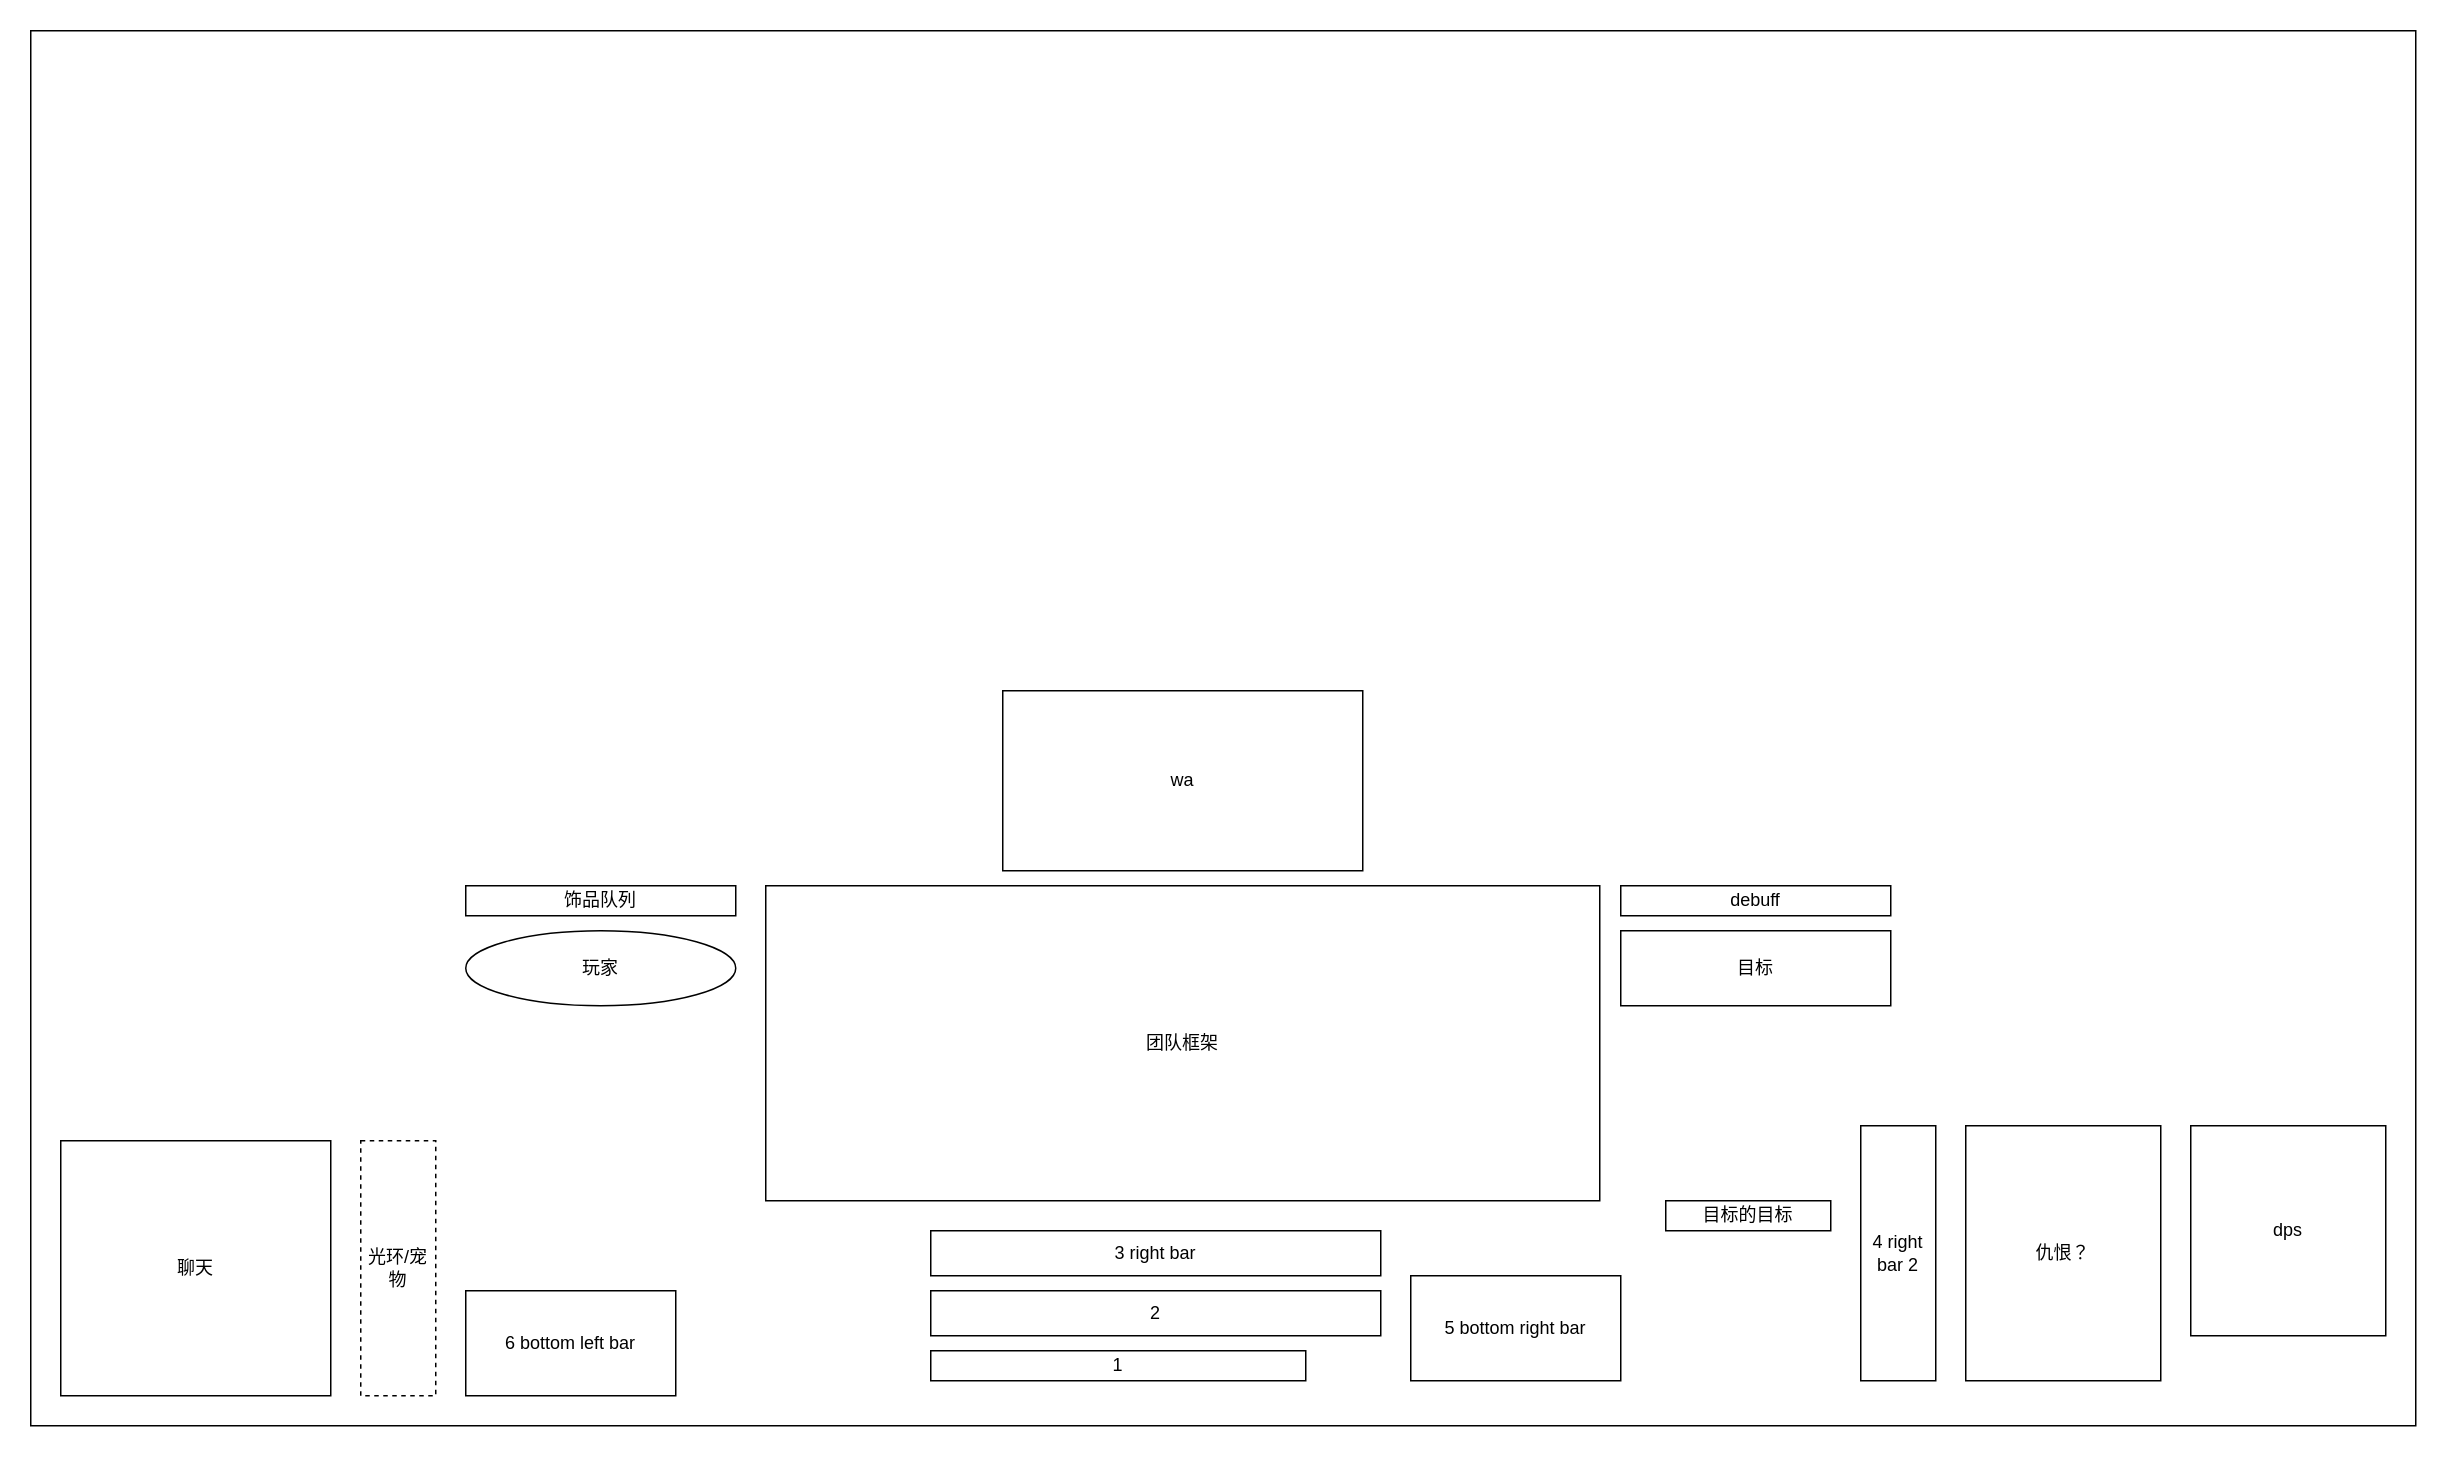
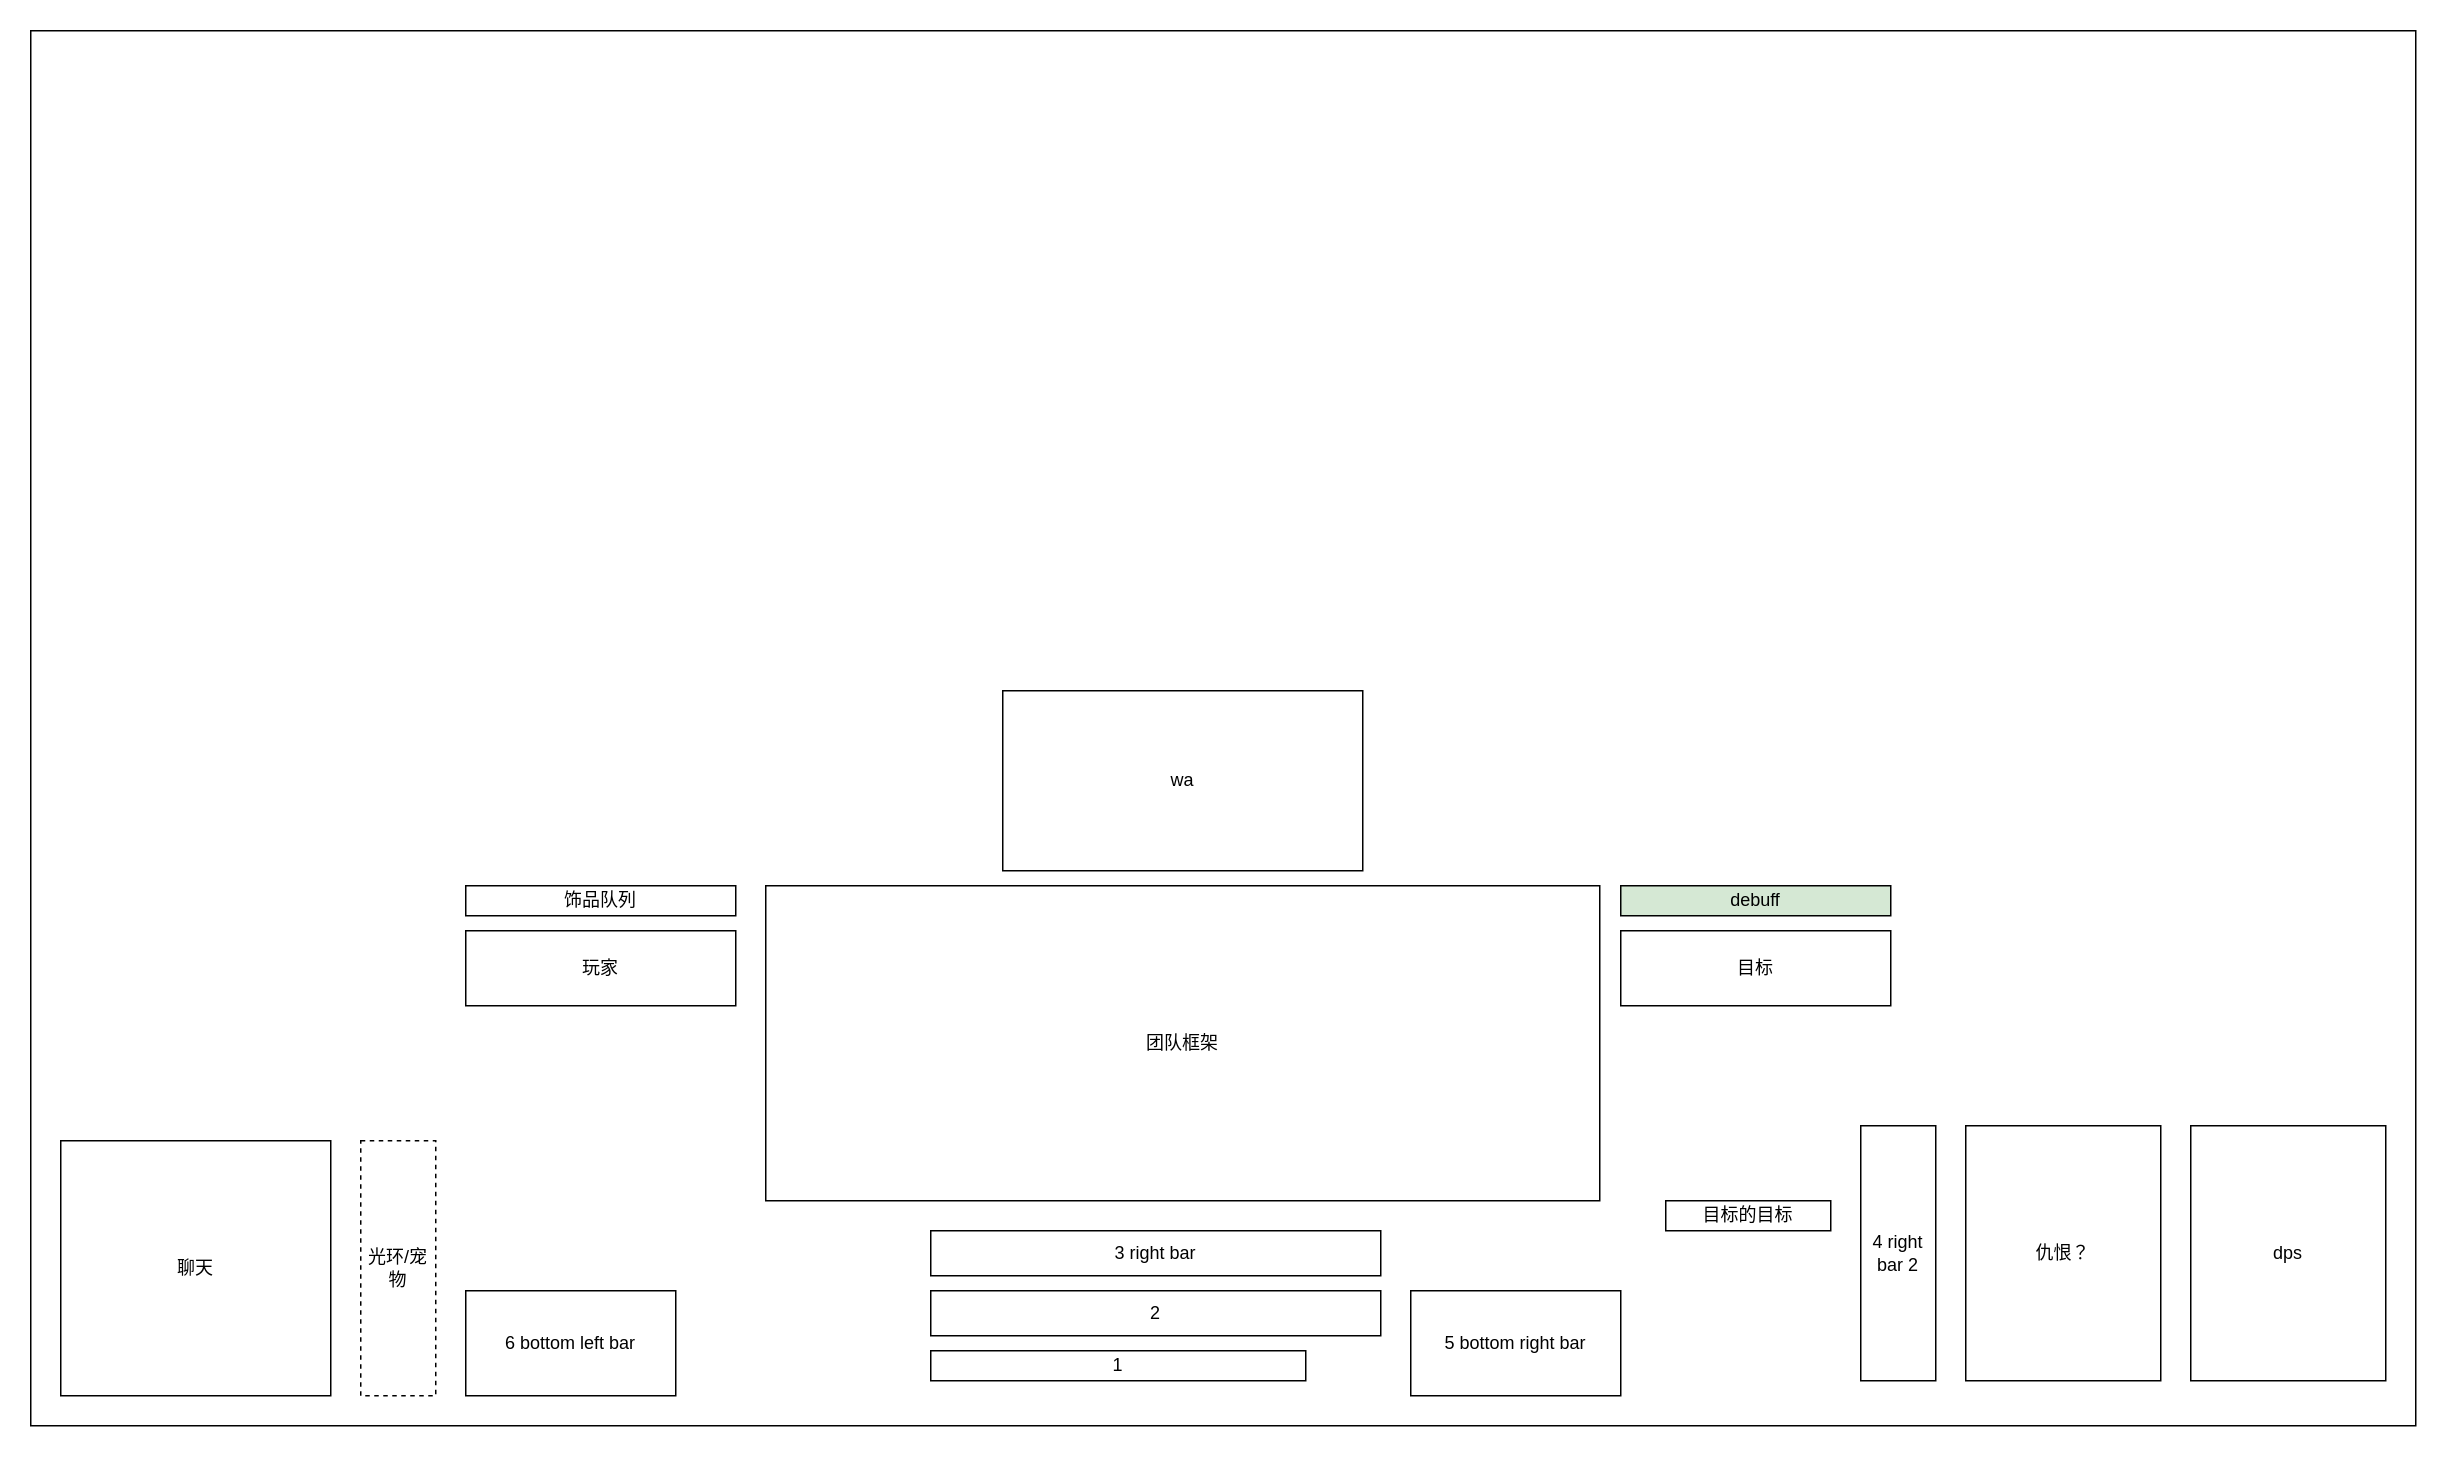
  <mxCell id="0" />
  <mxCell id="1" parent="0" />
  <mxCell id="2" value="" style="rounded=0;whiteSpace=wrap;html=1;" vertex="1" parent="1"><mxGeometry x="20" y="20" width="1590" height="930" as="geometry" /></mxCell>
  <mxCell id="3" value="1" style="rounded=0;whiteSpace=wrap;html=1;" vertex="1" parent="1"><mxGeometry x="620" y="900" width="250" height="20" as="geometry" /></mxCell>
  <mxCell id="4" value="2" style="rounded=0;whiteSpace=wrap;html=1;" vertex="1" parent="1"><mxGeometry x="620" y="860" width="300" height="30" as="geometry" /></mxCell>
  <mxCell id="5" value="6 bottom left bar" style="rounded=0;whiteSpace=wrap;html=1;" vertex="1" parent="1"><mxGeometry x="310" y="860" width="140" height="70" as="geometry" /></mxCell>
  <mxCell id="6" value="&lt;span style=&quot;font-family: &amp;#34;helvetica&amp;#34;&quot;&gt;3 right bar&lt;/span&gt;" style="rounded=0;whiteSpace=wrap;html=1;" vertex="1" parent="1"><mxGeometry x="620" y="820" width="300" height="30" as="geometry" /></mxCell>
- <mxCell id="7" value="玩家" style="ellipse;whiteSpace=wrap;html=1;" vertex="1" parent="1"><mxGeometry x="310" y="620" width="180" height="50" as="geometry" /></mxCell>
+ <mxCell id="7" value="玩家" style="rounded=0;whiteSpace=wrap;html=1;" vertex="1" parent="1"><mxGeometry x="310" y="620" width="180" height="50" as="geometry" /></mxCell>
  <mxCell id="8" value="目标" style="rounded=0;whiteSpace=wrap;html=1;" vertex="1" parent="1"><mxGeometry x="1080" y="620" width="180" height="50" as="geometry" /></mxCell>
  <mxCell id="9" value="目标的目标" style="rounded=0;whiteSpace=wrap;html=1;" vertex="1" parent="1"><mxGeometry x="1110" y="800" width="110" height="20" as="geometry" /></mxCell>
- <mxCell id="10" value="debuff" style="rounded=0;whiteSpace=wrap;html=1;" vertex="1" parent="1"><mxGeometry x="1080" y="590" width="180" height="20" as="geometry" /></mxCell>
- <mxCell id="11" value="5 bottom right bar" style="rounded=0;whiteSpace=wrap;html=1;" vertex="1" parent="1"><mxGeometry x="940" y="850" width="140" height="70" as="geometry" /></mxCell>
+ <mxCell id="10" value="debuff" style="rounded=0;whiteSpace=wrap;html=1;fillColor=#d5e8d4;" vertex="1" parent="1"><mxGeometry x="1080" y="590" width="180" height="20" as="geometry" /></mxCell>
+ <mxCell id="11" value="5 bottom right bar" style="rounded=0;whiteSpace=wrap;html=1;" vertex="1" parent="1"><mxGeometry x="940" y="860" width="140" height="70" as="geometry" /></mxCell>
  <mxCell id="12" value="4 right bar 2" style="rounded=0;whiteSpace=wrap;html=1;" vertex="1" parent="1"><mxGeometry x="1240" y="750" width="50" height="170" as="geometry" /></mxCell>
  <mxCell id="13" value="光环/宠物" style="rounded=0;whiteSpace=wrap;html=1;dashed=1;" vertex="1" parent="1"><mxGeometry x="240" y="760" width="50" height="170" as="geometry" /></mxCell>
  <mxCell id="14" value="聊天" style="rounded=0;whiteSpace=wrap;html=1;" vertex="1" parent="1"><mxGeometry x="40" y="760" width="180" height="170" as="geometry" /></mxCell>
  <mxCell id="15" value="仇恨？" style="rounded=0;whiteSpace=wrap;html=1;" vertex="1" parent="1"><mxGeometry x="1310" y="750" width="130" height="170" as="geometry" /></mxCell>
- <mxCell id="16" value="dps" style="rounded=0;whiteSpace=wrap;html=1;" vertex="1" parent="1"><mxGeometry x="1460" y="750" width="130" height="140" as="geometry" /></mxCell>
+ <mxCell id="16" value="dps" style="rounded=0;whiteSpace=wrap;html=1;" vertex="1" parent="1"><mxGeometry x="1460" y="750" width="130" height="170" as="geometry" /></mxCell>
  <mxCell id="17" value="wa" style="rounded=0;whiteSpace=wrap;html=1;" vertex="1" parent="1"><mxGeometry x="668" y="460" width="240" height="120" as="geometry" /></mxCell>
  <mxCell id="18" value="团队框架" style="rounded=0;whiteSpace=wrap;html=1;" vertex="1" parent="1"><mxGeometry x="510" y="590" width="556" height="210" as="geometry" /></mxCell>
  <mxCell id="19" value="饰品队列" style="rounded=0;whiteSpace=wrap;html=1;" vertex="1" parent="1"><mxGeometry x="310" y="590" width="180" height="20" as="geometry" /></mxCell>
